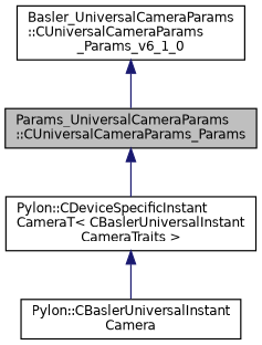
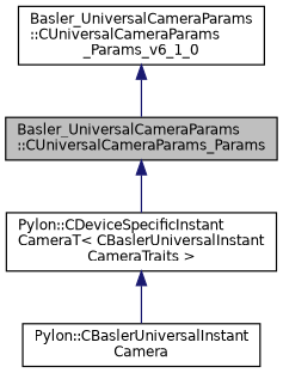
  digraph {
    node [color=black fillcolor=white fontname=Helvetica fontsize=10 shape=record style=filled]
    edge [color=midnightblue dir=back fontname=Helvetica fontsize=10 labelfontname=Helvetica labelfontsize=10 style=solid]
-   n1 [fillcolor=grey75 fontcolor=black height=0.2 label="Params_UniversalCameraParams\l::CUniversalCameraParams_Params" width=0.4]
+   n1 [fillcolor=grey75 fontcolor=black height=0.2 label="Basler_UniversalCameraParams\l::CUniversalCameraParams_Params" width=0.4]
    n2 [height=0.2 label="Pylon::CDeviceSpecificInstant\lCameraT\< CBaslerUniversalInstant\lCameraTraits \>" width=0.4]
    n3 [height=0.2 label="Basler_UniversalCameraParams\l::CUniversalCameraParams\l_Params_v6_1_0" width=0.4]
    n4 [height=0.2 label="Pylon::CBaslerUniversalInstant\lCamera" width=0.4]
    n1 -> n2
    n2 -> n4
    n3 -> n1
  }
